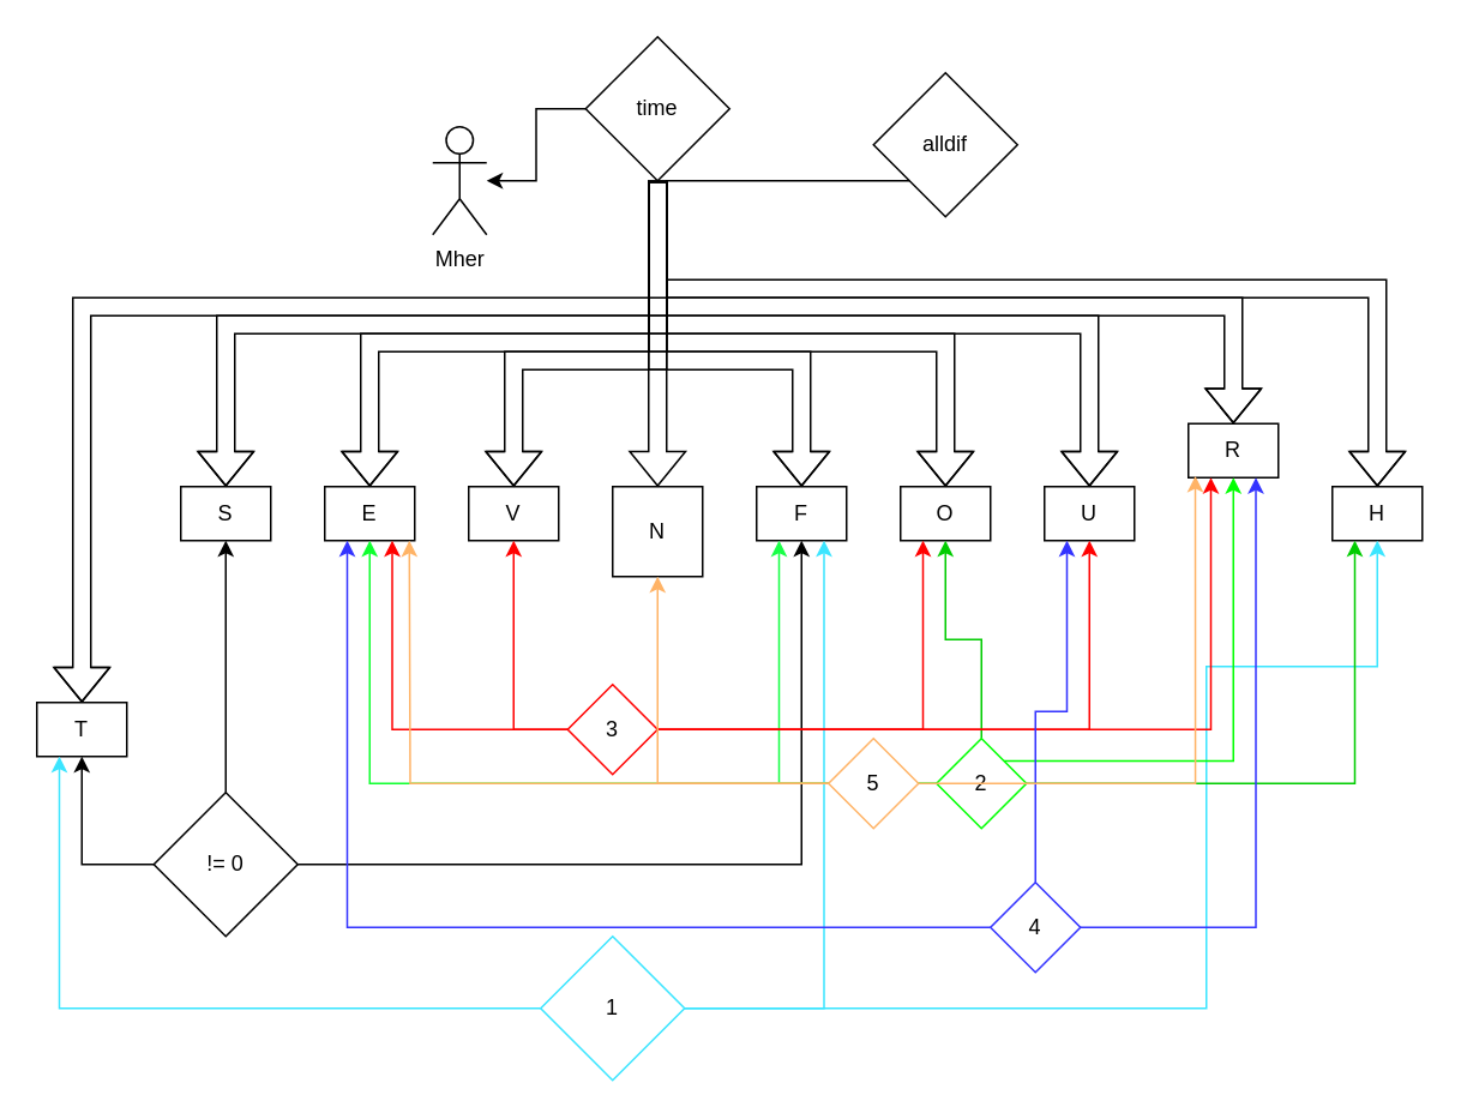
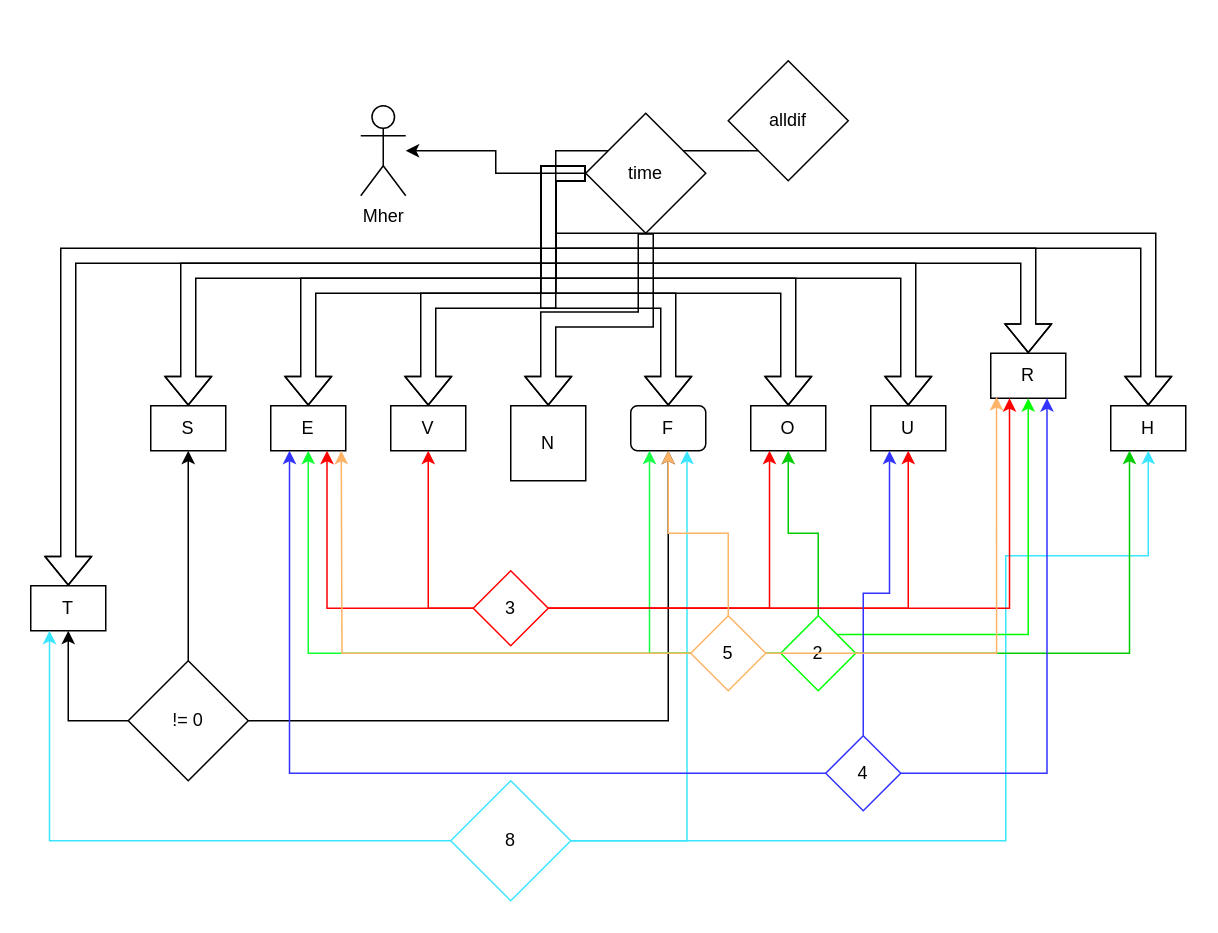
  <mxCell id="0" />
  <mxCell id="1" parent="0" />
  <mxCell id="2" value="S" style="rounded=0;whiteSpace=wrap;html=1;" vertex="1" parent="1"><mxGeometry x="100" y="270" width="50" height="30" as="geometry" /></mxCell>
  <mxCell id="3" value="V" style="rounded=0;whiteSpace=wrap;html=1;" vertex="1" parent="1"><mxGeometry x="260" y="270" width="50" height="30" as="geometry" /></mxCell>
  <mxCell id="4" value="E" style="rounded=0;whiteSpace=wrap;html=1;" vertex="1" parent="1"><mxGeometry x="180" y="270" width="50" height="30" as="geometry" /></mxCell>
  <mxCell id="5" value="N" style="rounded=0;whiteSpace=wrap;html=1;" vertex="1" parent="1"><mxGeometry x="340" y="270" width="50" height="50" as="geometry" /></mxCell>
- <mxCell id="6" value="F" style="rounded=0;whiteSpace=wrap;html=1;" vertex="1" parent="1"><mxGeometry x="420" y="270" width="50" height="30" as="geometry" /></mxCell>
+ <mxCell id="6" value="F" style="whiteSpace=wrap;html=1;rounded=1;" vertex="1" parent="1"><mxGeometry x="420" y="270" width="50" height="30" as="geometry" /></mxCell>
  <mxCell id="7" value="O" style="rounded=0;whiteSpace=wrap;html=1;" vertex="1" parent="1"><mxGeometry x="500" y="270" width="50" height="30" as="geometry" /></mxCell>
  <mxCell id="8" value="U" style="rounded=0;whiteSpace=wrap;html=1;" vertex="1" parent="1"><mxGeometry x="580" y="270" width="50" height="30" as="geometry" /></mxCell>
  <mxCell id="9" value="R" style="rounded=0;whiteSpace=wrap;html=1;" vertex="1" parent="1"><mxGeometry x="660" y="235" width="50" height="30" as="geometry" /></mxCell>
  <mxCell id="10" value="H" style="rounded=0;whiteSpace=wrap;html=1;" vertex="1" parent="1"><mxGeometry x="740" y="270" width="50" height="30" as="geometry" /></mxCell>
  <mxCell id="11" style="edgeStyle=orthogonalEdgeStyle;rounded=0;orthogonalLoop=1;jettySize=auto;html=1;endArrow=none;endFill=0;" edge="1" parent="1" source="12"><mxGeometry relative="1" as="geometry"><mxPoint x="370" y="130" as="targetPoint" /><Array as="points"><mxPoint x="370" y="100" /></Array></mxGeometry></mxCell>
  <mxCell id="12" value="alldif" style="rhombus;whiteSpace=wrap;html=1;" vertex="1" parent="1"><mxGeometry x="485" y="40" width="80" height="80" as="geometry" /></mxCell>
  <mxCell id="13" style="edgeStyle=orthogonalEdgeStyle;rounded=0;orthogonalLoop=1;jettySize=auto;html=1;" edge="1" parent="1" source="24" target="34"><mxGeometry relative="1" as="geometry" /></mxCell>
  <mxCell id="14" style="edgeStyle=orthogonalEdgeStyle;rounded=0;orthogonalLoop=1;jettySize=auto;html=1;entryX=0.5;entryY=0;entryDx=0;entryDy=0;shape=flexArrow;" edge="1" parent="1" source="24" target="2"><mxGeometry relative="1" as="geometry"><Array as="points"><mxPoint x="365" y="180" /><mxPoint x="125" y="180" /></Array></mxGeometry></mxCell>
  <mxCell id="15" style="edgeStyle=orthogonalEdgeStyle;rounded=0;orthogonalLoop=1;jettySize=auto;html=1;shape=flexArrow;" edge="1" parent="1" source="24" target="4"><mxGeometry relative="1" as="geometry"><Array as="points"><mxPoint x="365" y="190" /><mxPoint x="205" y="190" /></Array></mxGeometry></mxCell>
  <mxCell id="16" style="edgeStyle=orthogonalEdgeStyle;rounded=0;orthogonalLoop=1;jettySize=auto;html=1;entryX=0.5;entryY=0;entryDx=0;entryDy=0;shape=flexArrow;" edge="1" parent="1" source="24" target="3"><mxGeometry relative="1" as="geometry"><Array as="points"><mxPoint x="365" y="200" /><mxPoint x="285" y="200" /></Array></mxGeometry></mxCell>
  <mxCell id="17" style="edgeStyle=orthogonalEdgeStyle;rounded=0;orthogonalLoop=1;jettySize=auto;html=1;entryX=0.5;entryY=0;entryDx=0;entryDy=0;shape=flexArrow;" edge="1" parent="1" source="24" target="5"><mxGeometry relative="1" as="geometry" /></mxCell>
  <mxCell id="18" style="edgeStyle=orthogonalEdgeStyle;rounded=0;orthogonalLoop=1;jettySize=auto;html=1;shape=flexArrow;" edge="1" parent="1" source="24" target="6"><mxGeometry relative="1" as="geometry"><Array as="points"><mxPoint x="365" y="200" /><mxPoint x="445" y="200" /></Array></mxGeometry></mxCell>
  <mxCell id="19" style="edgeStyle=orthogonalEdgeStyle;rounded=0;orthogonalLoop=1;jettySize=auto;html=1;entryX=0.5;entryY=0;entryDx=0;entryDy=0;shape=flexArrow;" edge="1" parent="1" source="24" target="7"><mxGeometry relative="1" as="geometry"><Array as="points"><mxPoint x="365" y="190" /><mxPoint x="525" y="190" /></Array></mxGeometry></mxCell>
  <mxCell id="20" style="edgeStyle=orthogonalEdgeStyle;rounded=0;orthogonalLoop=1;jettySize=auto;html=1;shape=flexArrow;" edge="1" parent="1" source="24" target="8"><mxGeometry relative="1" as="geometry"><Array as="points"><mxPoint x="365" y="180" /><mxPoint x="605" y="180" /></Array></mxGeometry></mxCell>
  <mxCell id="21" style="edgeStyle=orthogonalEdgeStyle;rounded=0;orthogonalLoop=1;jettySize=auto;html=1;entryX=0.5;entryY=0;entryDx=0;entryDy=0;shape=flexArrow;" edge="1" parent="1" source="24" target="9"><mxGeometry relative="1" as="geometry"><Array as="points"><mxPoint x="365" y="170" /><mxPoint x="685" y="170" /></Array></mxGeometry></mxCell>
  <mxCell id="22" style="edgeStyle=orthogonalEdgeStyle;rounded=0;orthogonalLoop=1;jettySize=auto;html=1;shape=flexArrow;" edge="1" parent="1" source="24" target="10"><mxGeometry relative="1" as="geometry"><Array as="points"><mxPoint x="365" y="160" /><mxPoint x="765" y="160" /></Array></mxGeometry></mxCell>
  <mxCell id="23" style="edgeStyle=orthogonalEdgeStyle;rounded=0;orthogonalLoop=1;jettySize=auto;html=1;entryX=0.5;entryY=0;entryDx=0;entryDy=0;shape=flexArrow;" edge="1" parent="1" source="24" target="29"><mxGeometry relative="1" as="geometry"><Array as="points"><mxPoint x="365" y="170" /><mxPoint x="45" y="170" /></Array></mxGeometry></mxCell>
- <mxCell id="24" value="time" style="rhombus;whiteSpace=wrap;html=1;" vertex="1" parent="1"><mxGeometry x="325" y="20" width="80" height="80" as="geometry" /></mxCell>
+ <mxCell id="24" value="time" style="rhombus;whiteSpace=wrap;html=1;" vertex="1" parent="1"><mxGeometry x="390" y="75" width="80" height="80" as="geometry" /></mxCell>
  <mxCell id="25" style="edgeStyle=orthogonalEdgeStyle;rounded=0;orthogonalLoop=1;jettySize=auto;html=1;entryX=0.5;entryY=1;entryDx=0;entryDy=0;" edge="1" parent="1" source="28" target="2"><mxGeometry relative="1" as="geometry" /></mxCell>
  <mxCell id="26" style="edgeStyle=orthogonalEdgeStyle;rounded=0;orthogonalLoop=1;jettySize=auto;html=1;entryX=0.5;entryY=1;entryDx=0;entryDy=0;" edge="1" parent="1" source="28" target="6"><mxGeometry relative="1" as="geometry" /></mxCell>
  <mxCell id="27" style="edgeStyle=orthogonalEdgeStyle;rounded=0;orthogonalLoop=1;jettySize=auto;html=1;entryX=0.5;entryY=1;entryDx=0;entryDy=0;" edge="1" parent="1" source="28" target="29"><mxGeometry relative="1" as="geometry" /></mxCell>
  <mxCell id="28" value="!=&amp;nbsp;0" style="rhombus;whiteSpace=wrap;html=1;" vertex="1" parent="1"><mxGeometry x="85" y="440" width="80" height="80" as="geometry" /></mxCell>
  <mxCell id="29" value="T" style="rounded=0;whiteSpace=wrap;html=1;" vertex="1" parent="1"><mxGeometry x="20" y="390" width="50" height="30" as="geometry" /></mxCell>
  <mxCell id="30" style="edgeStyle=orthogonalEdgeStyle;rounded=0;orthogonalLoop=1;jettySize=auto;html=1;entryX=0.5;entryY=1;entryDx=0;entryDy=0;strokeColor=#3BE5FF;" edge="1" parent="1" target="10"><mxGeometry relative="1" as="geometry"><mxPoint x="380" y="560" as="sourcePoint" /><Array as="points"><mxPoint x="670" y="560" /><mxPoint x="670" y="370" /><mxPoint x="765" y="370" /></Array></mxGeometry></mxCell>
  <mxCell id="31" style="edgeStyle=orthogonalEdgeStyle;rounded=0;orthogonalLoop=1;jettySize=auto;html=1;entryX=0.25;entryY=1;entryDx=0;entryDy=0;endArrow=classic;endFill=1;strokeColor=#3BE5FF;" edge="1" parent="1" source="33" target="29"><mxGeometry relative="1" as="geometry" /></mxCell>
  <mxCell id="32" style="edgeStyle=orthogonalEdgeStyle;rounded=0;orthogonalLoop=1;jettySize=auto;html=1;entryX=0.75;entryY=1;entryDx=0;entryDy=0;endArrow=classic;endFill=1;strokeColor=#3BE5FF;" edge="1" parent="1" source="33" target="6"><mxGeometry relative="1" as="geometry" /></mxCell>
- <mxCell id="33" value="1" style="rhombus;whiteSpace=wrap;html=1;strokeColor=#3BE5FF;" vertex="1" parent="1"><mxGeometry x="300" y="520" width="80" height="80" as="geometry" /></mxCell>
+ <mxCell id="33" value="8" style="rhombus;whiteSpace=wrap;html=1;strokeColor=#3BE5FF;" vertex="1" parent="1"><mxGeometry x="300" y="520" width="80" height="80" as="geometry" /></mxCell>
  <mxCell id="34" value="Mher" style="shape=umlActor;verticalLabelPosition=bottom;verticalAlign=top;html=1;outlineConnect=0;" vertex="1" parent="1"><mxGeometry x="240" y="70" width="30" height="60" as="geometry" /></mxCell>
  <mxCell id="35" style="edgeStyle=orthogonalEdgeStyle;rounded=0;orthogonalLoop=1;jettySize=auto;html=1;entryX=0.25;entryY=1;entryDx=0;entryDy=0;endArrow=classic;endFill=1;strokeColor=#00CC00;" edge="1" parent="1" source="40" target="10"><mxGeometry relative="1" as="geometry" /></mxCell>
  <mxCell id="36" style="edgeStyle=orthogonalEdgeStyle;rounded=0;orthogonalLoop=1;jettySize=auto;html=1;exitX=1;exitY=0;exitDx=0;exitDy=0;entryX=0.5;entryY=1;entryDx=0;entryDy=0;endArrow=classic;endFill=1;strokeColor=#00FF00;" edge="1" parent="1" source="40" target="9"><mxGeometry relative="1" as="geometry" /></mxCell>
  <mxCell id="37" style="edgeStyle=orthogonalEdgeStyle;rounded=0;orthogonalLoop=1;jettySize=auto;html=1;entryX=0.5;entryY=1;entryDx=0;entryDy=0;endArrow=classic;endFill=1;strokeColor=#00CC00;" edge="1" parent="1" source="40" target="7"><mxGeometry relative="1" as="geometry" /></mxCell>
  <mxCell id="38" style="edgeStyle=orthogonalEdgeStyle;rounded=0;orthogonalLoop=1;jettySize=auto;html=1;entryX=0.5;entryY=1;entryDx=0;entryDy=0;endArrow=classic;endFill=1;strokeColor=#0FFF2F;" edge="1" parent="1" source="40" target="4"><mxGeometry relative="1" as="geometry" /></mxCell>
  <mxCell id="39" style="edgeStyle=orthogonalEdgeStyle;rounded=0;orthogonalLoop=1;jettySize=auto;html=1;entryX=0.25;entryY=1;entryDx=0;entryDy=0;endArrow=classic;endFill=1;strokeColor=#19FF47;" edge="1" parent="1" source="40" target="6"><mxGeometry relative="1" as="geometry" /></mxCell>
  <mxCell id="40" value="2" style="rhombus;whiteSpace=wrap;html=1;strokeColor=#00FF00;" vertex="1" parent="1"><mxGeometry x="520" y="410" width="50" height="50" as="geometry" /></mxCell>
  <mxCell id="41" style="edgeStyle=orthogonalEdgeStyle;rounded=0;orthogonalLoop=1;jettySize=auto;html=1;entryX=0.25;entryY=1;entryDx=0;entryDy=0;endArrow=classic;endFill=1;strokeColor=#FF0000;" edge="1" parent="1" source="46" target="7"><mxGeometry relative="1" as="geometry" /></mxCell>
  <mxCell id="42" style="edgeStyle=orthogonalEdgeStyle;rounded=0;orthogonalLoop=1;jettySize=auto;html=1;entryX=0.5;entryY=1;entryDx=0;entryDy=0;strokeColor=#FF0000;endArrow=classic;endFill=1;" edge="1" parent="1" source="46" target="3"><mxGeometry relative="1" as="geometry" /></mxCell>
  <mxCell id="43" style="edgeStyle=orthogonalEdgeStyle;rounded=0;orthogonalLoop=1;jettySize=auto;html=1;entryX=0.75;entryY=1;entryDx=0;entryDy=0;strokeColor=#FF0000;endArrow=classic;endFill=1;" edge="1" parent="1" source="46" target="4"><mxGeometry relative="1" as="geometry" /></mxCell>
  <mxCell id="44" style="edgeStyle=orthogonalEdgeStyle;rounded=0;orthogonalLoop=1;jettySize=auto;html=1;entryX=0.25;entryY=1;entryDx=0;entryDy=0;strokeColor=#FF0000;endArrow=classic;endFill=1;" edge="1" parent="1" source="46" target="9"><mxGeometry relative="1" as="geometry" /></mxCell>
  <mxCell id="45" style="edgeStyle=orthogonalEdgeStyle;rounded=0;orthogonalLoop=1;jettySize=auto;html=1;entryX=0.5;entryY=1;entryDx=0;entryDy=0;strokeColor=#FF0000;endArrow=classic;endFill=1;" edge="1" parent="1" source="46" target="8"><mxGeometry relative="1" as="geometry" /></mxCell>
  <mxCell id="46" value="3" style="rhombus;whiteSpace=wrap;html=1;strokeColor=#FF0000;" vertex="1" parent="1"><mxGeometry x="315" y="380" width="50" height="50" as="geometry" /></mxCell>
  <mxCell id="47" style="edgeStyle=orthogonalEdgeStyle;rounded=0;orthogonalLoop=1;jettySize=auto;html=1;entryX=0.25;entryY=1;entryDx=0;entryDy=0;strokeColor=#3333FF;endArrow=classic;endFill=1;" edge="1" parent="1" source="50" target="4"><mxGeometry relative="1" as="geometry" /></mxCell>
  <mxCell id="48" style="edgeStyle=orthogonalEdgeStyle;rounded=0;orthogonalLoop=1;jettySize=auto;html=1;entryX=0.25;entryY=1;entryDx=0;entryDy=0;strokeColor=#3333FF;endArrow=classic;endFill=1;" edge="1" parent="1" source="50" target="8"><mxGeometry relative="1" as="geometry" /></mxCell>
  <mxCell id="49" style="edgeStyle=orthogonalEdgeStyle;rounded=0;orthogonalLoop=1;jettySize=auto;html=1;entryX=0.75;entryY=1;entryDx=0;entryDy=0;strokeColor=#3333FF;endArrow=classic;endFill=1;" edge="1" parent="1" source="50" target="9"><mxGeometry relative="1" as="geometry" /></mxCell>
  <mxCell id="50" value="4" style="rhombus;whiteSpace=wrap;html=1;strokeColor=#3333FF;" vertex="1" parent="1"><mxGeometry x="550" y="490" width="50" height="50" as="geometry" /></mxCell>
- <mxCell id="51" style="edgeStyle=orthogonalEdgeStyle;rounded=0;orthogonalLoop=1;jettySize=auto;html=1;entryX=0.5;entryY=1;entryDx=0;entryDy=0;strokeColor=#FFB366;endArrow=classic;endFill=1;" edge="1" parent="1" source="54" target="5"><mxGeometry relative="1" as="geometry" /></mxCell>
+ <mxCell id="51" style="edgeStyle=orthogonalEdgeStyle;rounded=0;orthogonalLoop=1;jettySize=auto;html=1;strokeColor=#FFB366;endArrow=classic;endFill=1;" edge="1" parent="1" source="54" target="6"><mxGeometry relative="1" as="geometry" /></mxCell>
  <mxCell id="52" style="edgeStyle=orthogonalEdgeStyle;rounded=0;orthogonalLoop=1;jettySize=auto;html=1;entryX=0.077;entryY=0.971;entryDx=0;entryDy=0;entryPerimeter=0;strokeColor=#FFB366;endArrow=classic;endFill=1;" edge="1" parent="1" source="54" target="9"><mxGeometry relative="1" as="geometry" /></mxCell>
  <mxCell id="53" style="edgeStyle=orthogonalEdgeStyle;rounded=0;orthogonalLoop=1;jettySize=auto;html=1;strokeColor=#FFB366;endArrow=classic;endFill=1;" edge="1" parent="1" source="54"><mxGeometry relative="1" as="geometry"><mxPoint x="227" y="300" as="targetPoint" /></mxGeometry></mxCell>
  <mxCell id="54" value="5" style="rhombus;whiteSpace=wrap;html=1;strokeColor=#FFB366;" vertex="1" parent="1"><mxGeometry x="460" y="410" width="50" height="50" as="geometry" /></mxCell>
